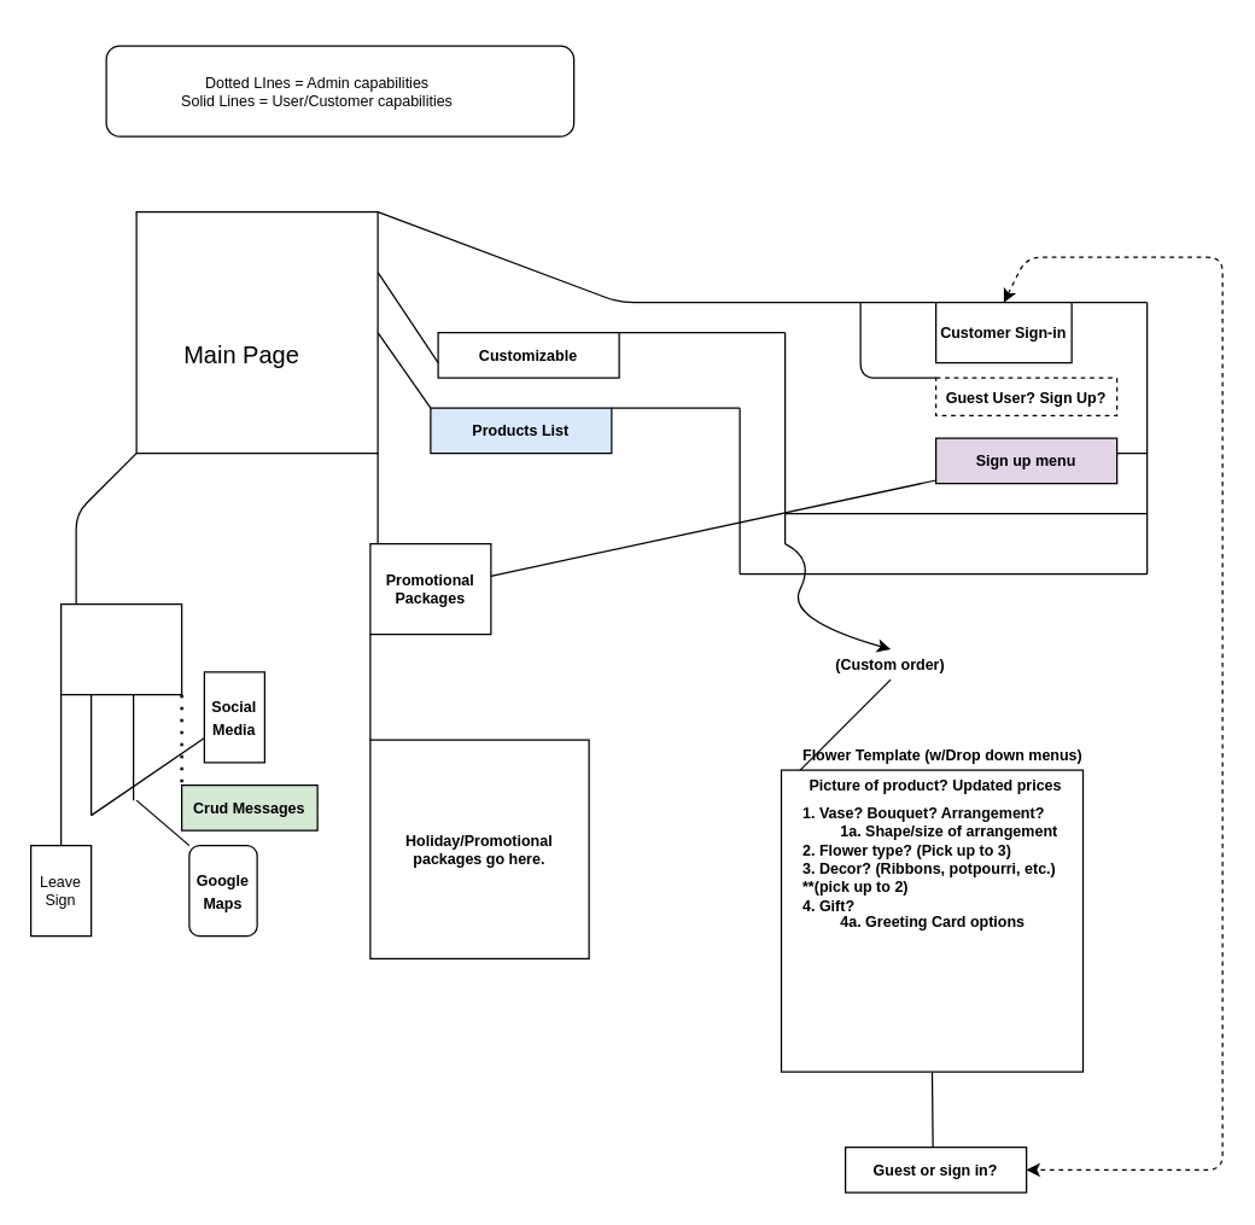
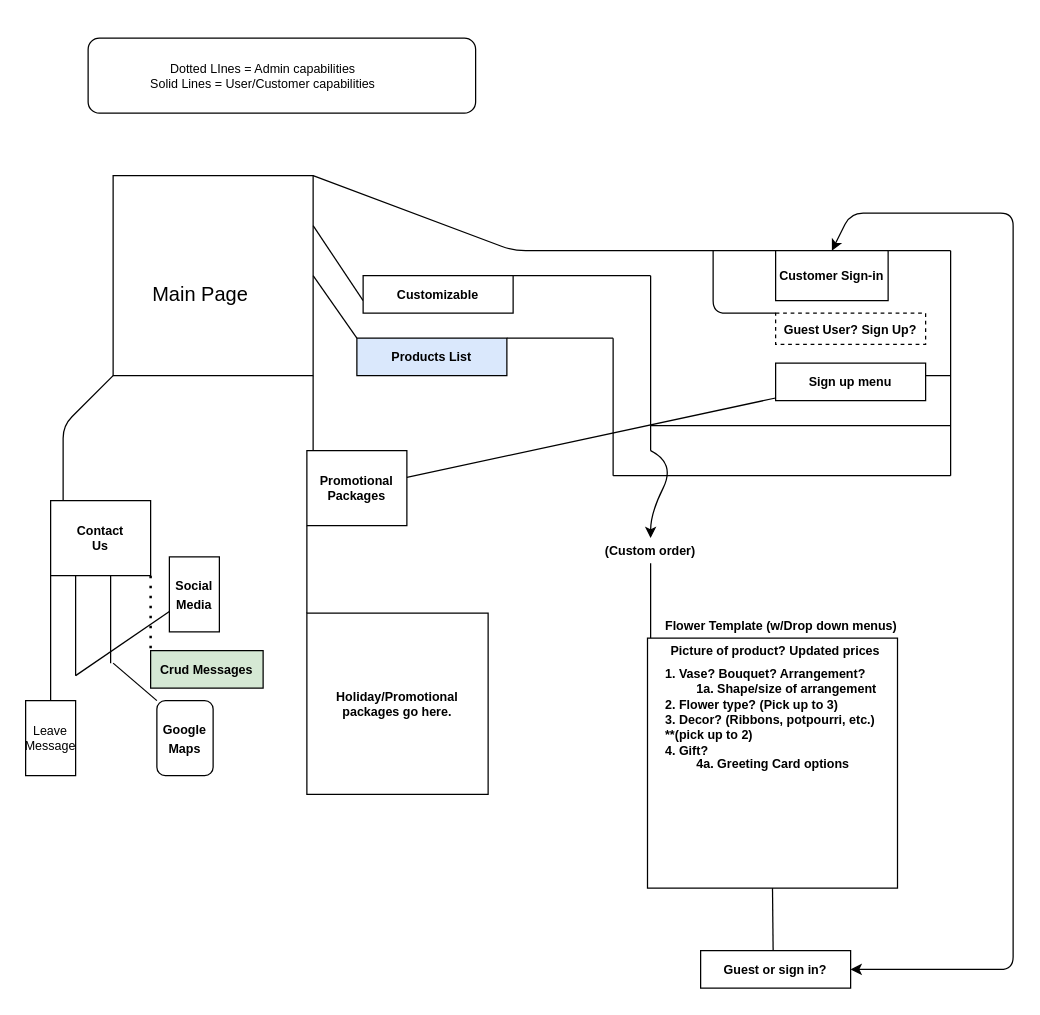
  <mxCell id="0" />
  <mxCell id="1" parent="0" />
  <mxCell id="2" value="&lt;br&gt;&lt;br&gt;&lt;br&gt;&lt;br&gt;&lt;br&gt;&lt;br&gt;&lt;br&gt;" style="whiteSpace=wrap;html=1;aspect=fixed;" vertex="1" parent="1"><mxGeometry x="90" y="140" width="160" height="160" as="geometry" /></mxCell>
  <mxCell id="3" value="&lt;font size=&quot;1&quot;&gt;&lt;span style=&quot;font-size: 16px&quot;&gt;Main Page&lt;/span&gt;&lt;/font&gt;" style="text;html=1;strokeColor=none;fillColor=none;align=center;verticalAlign=middle;whiteSpace=wrap;rounded=0;fontFamily=Helvetica;fontSize=8;" vertex="1" parent="1"><mxGeometry x="105" y="195" width="110" height="80" as="geometry" /></mxCell>
  <mxCell id="4" value="" style="endArrow=none;html=1;fontFamily=Helvetica;fontSize=8;entryX=1;entryY=0.25;entryDx=0;entryDy=0;" edge="1" parent="1" target="2"><mxGeometry width="50" height="50" relative="1" as="geometry"><mxPoint x="290" y="240" as="sourcePoint" /><mxPoint x="460" y="420" as="targetPoint" /></mxGeometry></mxCell>
  <mxCell id="5" value="&lt;font size=&quot;1&quot;&gt;&lt;b&gt;Customizable&lt;br&gt;&lt;/b&gt;&lt;/font&gt;" style="rounded=0;whiteSpace=wrap;html=1;fontFamily=Helvetica;fontSize=8;" vertex="1" parent="1"><mxGeometry x="290" y="220" width="120" height="30" as="geometry" /></mxCell>
  <mxCell id="6" value="" style="endArrow=none;html=1;fontFamily=Helvetica;fontSize=8;exitX=1;exitY=0.5;exitDx=0;exitDy=0;entryX=0;entryY=0;entryDx=0;entryDy=0;" edge="1" parent="1" source="2" target="7"><mxGeometry width="50" height="50" relative="1" as="geometry"><mxPoint x="410" y="460" as="sourcePoint" /><mxPoint x="280" y="280" as="targetPoint" /><Array as="points" /></mxGeometry></mxCell>
  <mxCell id="7" value="&lt;font size=&quot;1&quot;&gt;&lt;b&gt;Products List&lt;br&gt;&lt;/b&gt;&lt;/font&gt;" style="rounded=0;whiteSpace=wrap;html=1;fillColor=#dae8fc;" vertex="1" parent="1"><mxGeometry x="285" y="270" width="120" height="30" as="geometry" /></mxCell>
  <mxCell id="8" value="" style="endArrow=none;html=1;fontFamily=Helvetica;fontSize=10;exitX=0;exitY=1;exitDx=0;exitDy=0;" edge="1" parent="1" source="2"><mxGeometry width="50" height="50" relative="1" as="geometry"><mxPoint x="410" y="450" as="sourcePoint" /><mxPoint x="50" y="400" as="targetPoint" /><Array as="points"><mxPoint x="50" y="340" /></Array></mxGeometry></mxCell>
  <mxCell id="9" value="" style="rounded=0;whiteSpace=wrap;html=1;strokeWidth=1;fontFamily=Helvetica;fontSize=10;" vertex="1" parent="1"><mxGeometry x="40" y="400" width="80" height="60" as="geometry" /></mxCell>
+ <mxCell id="10" value="&lt;b&gt;Contact Us&lt;br&gt;&lt;/b&gt;" style="text;html=1;strokeColor=none;fillColor=none;align=center;verticalAlign=middle;whiteSpace=wrap;rounded=0;fontFamily=Helvetica;fontSize=10;" vertex="1" parent="1"><mxGeometry x="60" y="420" width="40" height="20" as="geometry" /></mxCell>
  <mxCell id="11" value="" style="endArrow=none;html=1;fontFamily=Helvetica;fontSize=10;entryX=1;entryY=1;entryDx=0;entryDy=0;" edge="1" parent="1" target="2"><mxGeometry width="50" height="50" relative="1" as="geometry"><mxPoint x="250" y="360" as="sourcePoint" /><mxPoint x="450" y="450" as="targetPoint" /></mxGeometry></mxCell>
  <mxCell id="12" value="&lt;b&gt;Promotional&lt;br&gt;Packages&lt;br&gt;&lt;/b&gt;" style="rounded=0;whiteSpace=wrap;html=1;strokeWidth=1;fontFamily=Helvetica;fontSize=10;" vertex="1" parent="1"><mxGeometry x="245" y="360" width="80" height="60" as="geometry" /></mxCell>
  <mxCell id="13" value="" style="endArrow=none;html=1;fontFamily=Helvetica;fontSize=10;entryX=0;entryY=1;entryDx=0;entryDy=0;" edge="1" parent="1" target="9"><mxGeometry width="50" height="50" relative="1" as="geometry"><mxPoint x="40" y="560" as="sourcePoint" /><mxPoint x="450" y="440" as="targetPoint" /></mxGeometry></mxCell>
- <mxCell id="14" value="Leave Sign" style="rounded=0;whiteSpace=wrap;html=1;strokeWidth=1;fontFamily=Helvetica;fontSize=10;direction=south;" vertex="1" parent="1"><mxGeometry x="20" y="560" width="40" height="60" as="geometry" /></mxCell>
+ <mxCell id="14" value="Leave Message" style="rounded=0;whiteSpace=wrap;html=1;strokeWidth=1;fontFamily=Helvetica;fontSize=10;direction=south;" vertex="1" parent="1"><mxGeometry x="20" y="560" width="40" height="60" as="geometry" /></mxCell>
  <mxCell id="15" value="" style="endArrow=none;html=1;fontFamily=Helvetica;fontSize=10;entryX=1;entryY=0;entryDx=0;entryDy=0;exitX=0;exitY=0;exitDx=0;exitDy=0;" edge="1" parent="1" source="16" target="2"><mxGeometry width="50" height="50" relative="1" as="geometry"><mxPoint x="620" y="220" as="sourcePoint" /><mxPoint x="450" y="430" as="targetPoint" /><Array as="points"><mxPoint x="410" y="200" /></Array></mxGeometry></mxCell>
  <mxCell id="16" value="&lt;b&gt;Customer Sign-in&lt;/b&gt;" style="rounded=0;whiteSpace=wrap;html=1;strokeWidth=1;fontFamily=Helvetica;fontSize=10;" vertex="1" parent="1"><mxGeometry x="620" y="200" width="90" height="40" as="geometry" /></mxCell>
  <mxCell id="17" value="" style="endArrow=none;html=1;fontFamily=Helvetica;fontSize=10;exitX=0.25;exitY=1;exitDx=0;exitDy=0;" edge="1" parent="1" source="9"><mxGeometry width="50" height="50" relative="1" as="geometry"><mxPoint x="400" y="480" as="sourcePoint" /><mxPoint x="60" y="540" as="targetPoint" /></mxGeometry></mxCell>
  <mxCell id="18" value="" style="endArrow=none;html=1;fontFamily=Helvetica;fontSize=10;" edge="1" parent="1" target="19"><mxGeometry width="50" height="50" relative="1" as="geometry"><mxPoint x="60" y="540" as="sourcePoint" /><mxPoint x="90" y="540" as="targetPoint" /></mxGeometry></mxCell>
  <mxCell id="19" value="&lt;font size=&quot;1&quot;&gt;&lt;b&gt;Social Media&lt;/b&gt;&lt;/font&gt;" style="rounded=0;whiteSpace=wrap;html=1;" vertex="1" parent="1"><mxGeometry x="135" y="445" width="40" height="60" as="geometry" /></mxCell>
  <mxCell id="20" value="" style="endArrow=none;dashed=1;html=1;dashPattern=1 3;strokeWidth=2;fontFamily=Helvetica;fontSize=10;exitX=1;exitY=1;exitDx=0;exitDy=0;entryX=0;entryY=0;entryDx=0;entryDy=0;" edge="1" parent="1" source="9" target="23"><mxGeometry width="50" height="50" relative="1" as="geometry"><mxPoint x="100" y="490" as="sourcePoint" /><mxPoint x="150" y="459" as="targetPoint" /></mxGeometry></mxCell>
  <mxCell id="21" value="" style="rounded=1;whiteSpace=wrap;html=1;strokeWidth=1;fontFamily=Helvetica;fontSize=10;align=left;" vertex="1" parent="1"><mxGeometry x="70" y="30" width="310" height="60" as="geometry" /></mxCell>
  <mxCell id="22" value="Dotted LInes = Admin capabilities&lt;br&gt;Solid Lines = User/Customer capabilities" style="text;html=1;strokeColor=none;fillColor=none;align=center;verticalAlign=middle;whiteSpace=wrap;rounded=0;fontFamily=Helvetica;fontSize=10;labelPosition=center;verticalLabelPosition=middle;textDirection=ltr;" vertex="1" parent="1"><mxGeometry x="100" y="20" width="220" height="80" as="geometry" /></mxCell>
  <mxCell id="23" value="&lt;font size=&quot;1&quot;&gt;&lt;b&gt;Crud Messages&lt;/b&gt;&lt;/font&gt;" style="rounded=0;whiteSpace=wrap;html=1;fillColor=#d5e8d4;" vertex="1" parent="1"><mxGeometry x="120" y="520" width="90" height="30" as="geometry" /></mxCell>
  <mxCell id="24" value="" style="endArrow=none;html=1;fontFamily=Helvetica;fontSize=10;" edge="1" parent="1"><mxGeometry width="50" height="50" relative="1" as="geometry"><mxPoint x="88" y="460" as="sourcePoint" /><mxPoint x="88" y="530" as="targetPoint" /></mxGeometry></mxCell>
  <mxCell id="25" value="" style="endArrow=none;html=1;fontFamily=Helvetica;fontSize=10;entryX=0;entryY=0;entryDx=0;entryDy=0;" edge="1" parent="1" target="26"><mxGeometry width="50" height="50" relative="1" as="geometry"><mxPoint x="90" y="530" as="sourcePoint" /><mxPoint x="120" y="560" as="targetPoint" /></mxGeometry></mxCell>
  <mxCell id="26" value="&lt;font size=&quot;1&quot;&gt;&lt;b&gt;Google&lt;br&gt;Maps&lt;br&gt;&lt;/b&gt;&lt;/font&gt;" style="whiteSpace=wrap;html=1;rounded=1;" vertex="1" parent="1"><mxGeometry x="125" y="560" width="45" height="60" as="geometry" /></mxCell>
  <mxCell id="27" value="" style="endArrow=none;html=1;fontFamily=Helvetica;fontSize=10;exitX=0;exitY=1;exitDx=0;exitDy=0;" edge="1" parent="1" source="12"><mxGeometry width="50" height="50" relative="1" as="geometry"><mxPoint x="390" y="400" as="sourcePoint" /><mxPoint x="245" y="490" as="targetPoint" /></mxGeometry></mxCell>
  <mxCell id="28" value="&lt;b&gt;Guest User? Sign Up?&lt;/b&gt;" style="rounded=0;whiteSpace=wrap;html=1;strokeWidth=1;fontFamily=Helvetica;fontSize=10;align=center;dashed=1;" vertex="1" parent="1"><mxGeometry x="620" y="250" width="120" height="25" as="geometry" /></mxCell>
  <mxCell id="29" value="" style="endArrow=none;html=1;fontFamily=Helvetica;fontSize=10;exitX=0;exitY=0;exitDx=0;exitDy=0;" edge="1" parent="1" source="28"><mxGeometry width="50" height="50" relative="1" as="geometry"><mxPoint x="610" y="270" as="sourcePoint" /><mxPoint x="570" as="targetPoint" y="200" /><Array as="points"><mxPoint x="570" y="250" /></Array></mxGeometry></mxCell>
  <mxCell id="30" value="" style="endArrow=none;html=1;fontFamily=Helvetica;fontSize=10;entryX=1;entryY=0;entryDx=0;entryDy=0;" edge="1" parent="1" target="16"><mxGeometry width="50" height="50" relative="1" as="geometry"><mxPoint x="760" as="sourcePoint" y="200" /><mxPoint x="440" y="340" as="targetPoint" /></mxGeometry></mxCell>
  <mxCell id="31" value="" style="endArrow=none;html=1;fontFamily=Helvetica;fontSize=10;" edge="1" parent="1"><mxGeometry width="50" height="50" relative="1" as="geometry"><mxPoint x="760" y="380" as="sourcePoint" /><mxPoint x="760" as="targetPoint" y="200" /></mxGeometry></mxCell>
  <mxCell id="32" value="" style="endArrow=none;html=1;fontFamily=Helvetica;fontSize=10;entryX=1;entryY=0;entryDx=0;entryDy=0;" edge="1" parent="1" target="5"><mxGeometry width="50" height="50" relative="1" as="geometry"><mxPoint x="520" y="220" as="sourcePoint" /><mxPoint x="440" y="340" as="targetPoint" /></mxGeometry></mxCell>
  <mxCell id="33" value="" style="endArrow=none;html=1;fontFamily=Helvetica;fontSize=10;" edge="1" parent="1"><mxGeometry width="50" height="50" relative="1" as="geometry"><mxPoint x="520" y="340" as="sourcePoint" /><mxPoint x="520" y="220" as="targetPoint" /></mxGeometry></mxCell>
  <mxCell id="34" value="" style="endArrow=none;html=1;fontFamily=Helvetica;fontSize=10;" edge="1" parent="1"><mxGeometry width="50" height="50" relative="1" as="geometry"><mxPoint x="520" y="340" as="sourcePoint" /><mxPoint x="760" y="340" as="targetPoint" /></mxGeometry></mxCell>
  <mxCell id="35" value="" style="endArrow=none;html=1;fontFamily=Helvetica;fontSize=10;entryX=1;entryY=0;entryDx=0;entryDy=0;" edge="1" parent="1" target="7"><mxGeometry width="50" height="50" relative="1" as="geometry"><mxPoint x="490" y="270" as="sourcePoint" /><mxPoint x="440" y="340" as="targetPoint" /></mxGeometry></mxCell>
  <mxCell id="36" value="" style="endArrow=none;html=1;fontFamily=Helvetica;fontSize=10;" edge="1" parent="1"><mxGeometry width="50" height="50" relative="1" as="geometry"><mxPoint x="490" y="380" as="sourcePoint" /><mxPoint x="490" y="270" as="targetPoint" /></mxGeometry></mxCell>
  <mxCell id="37" value="" style="endArrow=none;html=1;fontFamily=Helvetica;fontSize=10;" edge="1" parent="1"><mxGeometry width="50" height="50" relative="1" as="geometry"><mxPoint x="490" y="380" as="sourcePoint" /><mxPoint x="760" y="380" as="targetPoint" /></mxGeometry></mxCell>
  <mxCell id="38" value="" style="endArrow=none;html=1;fontFamily=Helvetica;fontSize=10;" edge="1" parent="1"><mxGeometry width="50" height="50" relative="1" as="geometry"><mxPoint x="520" y="360" as="sourcePoint" /><mxPoint x="520" y="340" as="targetPoint" /></mxGeometry></mxCell>
- <mxCell id="39" value="&lt;font size=&quot;1&quot;&gt;&lt;b&gt;(Custom order)&lt;/b&gt;&lt;/font&gt;" style="text;html=1;strokeColor=none;fillColor=none;align=center;verticalAlign=middle;whiteSpace=wrap;rounded=0;" vertex="1" parent="1"><mxGeometry x="520" y="430" width="140" height="20" as="geometry" /></mxCell>
+ <mxCell id="39" value="&lt;font size=&quot;1&quot;&gt;&lt;b&gt;(Custom order)&lt;/b&gt;&lt;/font&gt;" style="text;html=1;strokeColor=none;fillColor=none;align=center;verticalAlign=middle;whiteSpace=wrap;rounded=0;" vertex="1" parent="1"><mxGeometry x="450" y="430" width="140" height="20" as="geometry" /></mxCell>
  <mxCell id="40" value="" style="endArrow=none;html=1;fontFamily=Helvetica;fontSize=10;entryX=0.5;entryY=1;entryDx=0;entryDy=0;" edge="1" parent="1" target="39"><mxGeometry width="50" height="50" relative="1" as="geometry"><mxPoint x="520" y="520" as="sourcePoint" /><mxPoint x="440" y="400" as="targetPoint" /></mxGeometry></mxCell>
  <mxCell id="41" value="" style="curved=1;endArrow=classic;html=1;fontFamily=Helvetica;fontSize=10;entryX=0.5;entryY=0;entryDx=0;entryDy=0;" edge="1" parent="1" target="39"><mxGeometry width="50" height="50" relative="1" as="geometry"><mxPoint x="520" y="360" as="sourcePoint" /><mxPoint x="440" y="400" as="targetPoint" /><Array as="points"><mxPoint x="540" y="370" /><mxPoint x="520" y="410" /></Array></mxGeometry></mxCell>
  <mxCell id="42" value="&lt;b&gt;Holiday/Promotional packages go here.&lt;/b&gt;" style="whiteSpace=wrap;html=1;aspect=fixed;strokeWidth=1;fontFamily=Helvetica;fontSize=10;align=center;" vertex="1" parent="1"><mxGeometry x="245" y="490" width="145" height="145" as="geometry" /></mxCell>
  <mxCell id="43" value="" style="whiteSpace=wrap;html=1;aspect=fixed;strokeWidth=1;fontFamily=Helvetica;fontSize=10;align=left;direction=north;" vertex="1" parent="1"><mxGeometry x="517.5" y="510" width="200" height="200" as="geometry" /></mxCell>
  <mxCell id="44" value="&lt;b&gt;Flower Template (w/Drop down menus)&lt;/b&gt;" style="text;html=1;strokeColor=none;fillColor=none;align=left;verticalAlign=middle;whiteSpace=wrap;rounded=0;fontFamily=Helvetica;fontSize=10;" vertex="1" parent="1"><mxGeometry x="530" y="490" width="190" height="20" as="geometry" /></mxCell>
  <mxCell id="45" value="&lt;b&gt;1. Vase? Bouquet? Arrangement?&lt;/b&gt;" style="text;html=1;strokeColor=none;fillColor=none;align=left;verticalAlign=middle;whiteSpace=wrap;rounded=0;fontFamily=Helvetica;fontSize=10;" vertex="1" parent="1"><mxGeometry x="530" y="522.5" width="170" height="30" as="geometry" /></mxCell>
  <mxCell id="46" value="&lt;b&gt;2. Flower type? (Pick up to 3)&lt;/b&gt;" style="text;html=1;strokeColor=none;fillColor=none;align=left;verticalAlign=middle;whiteSpace=wrap;rounded=0;fontFamily=Helvetica;fontSize=10;" vertex="1" parent="1"><mxGeometry x="530" y="552.5" width="170" height="20" as="geometry" /></mxCell>
  <mxCell id="47" value="&lt;b&gt;Picture of product? Updated prices&lt;/b&gt;" style="text;html=1;strokeColor=none;fillColor=none;align=center;verticalAlign=middle;whiteSpace=wrap;rounded=0;fontFamily=Helvetica;fontSize=10;" vertex="1" parent="1"><mxGeometry x="525" y="510" width="190" height="20" as="geometry" /></mxCell>
  <mxCell id="48" value="3. Decor? (Ribbons, potpourri, etc.)&lt;br&gt;**(pick up to 2)" style="text;html=1;strokeColor=none;fillColor=none;align=left;verticalAlign=middle;whiteSpace=wrap;rounded=0;fontFamily=Helvetica;fontSize=10;fontStyle=1" vertex="1" parent="1"><mxGeometry x="530" y="572.5" width="180" height="17.5" as="geometry" /></mxCell>
  <mxCell id="49" value="&lt;b&gt;1a. Shape/size of arrangement&lt;/b&gt;" style="text;html=1;strokeColor=none;fillColor=none;align=left;verticalAlign=middle;whiteSpace=wrap;rounded=0;fontFamily=Helvetica;fontSize=10;" vertex="1" parent="1"><mxGeometry x="555" y="540" width="150" height="20" as="geometry" /></mxCell>
  <mxCell id="50" value="4. Gift?&amp;nbsp;" style="text;html=1;strokeColor=none;fillColor=none;align=left;verticalAlign=middle;whiteSpace=wrap;rounded=0;fontFamily=Helvetica;fontSize=10;fontStyle=1" vertex="1" parent="1"><mxGeometry x="530" y="590" width="50" height="20" as="geometry" /></mxCell>
  <mxCell id="51" value="4a. Greeting Card options" style="text;html=1;strokeColor=none;fillColor=none;align=left;verticalAlign=middle;whiteSpace=wrap;rounded=0;fontFamily=Helvetica;fontSize=10;fontStyle=1" vertex="1" parent="1"><mxGeometry x="555" y="600" width="135" height="20" as="geometry" /></mxCell>
  <mxCell id="52" value="" style="endArrow=none;html=1;fontFamily=Helvetica;fontSize=10;entryX=0;entryY=0.5;entryDx=0;entryDy=0;" edge="1" parent="1" target="43"><mxGeometry width="50" height="50" relative="1" as="geometry"><mxPoint x="618" y="760" as="sourcePoint" /><mxPoint x="440" y="600" as="targetPoint" /></mxGeometry></mxCell>
  <mxCell id="53" value="&lt;b&gt;Guest or sign in?&lt;/b&gt;" style="rounded=0;whiteSpace=wrap;html=1;strokeWidth=1;fontFamily=Helvetica;fontSize=10;align=center;" vertex="1" parent="1"><mxGeometry x="560" y="760" width="120" height="30" as="geometry" /></mxCell>
- <mxCell id="54" value="&lt;b&gt;Sign up menu&lt;/b&gt;" style="rounded=0;whiteSpace=wrap;html=1;strokeWidth=1;fontFamily=Helvetica;fontSize=10;align=center;fillColor=#e1d5e7;" vertex="1" parent="1"><mxGeometry x="620" y="290" width="120" height="30" as="geometry" /></mxCell>
+ <mxCell id="54" value="&lt;b&gt;Sign up menu&lt;/b&gt;" style="rounded=0;whiteSpace=wrap;html=1;strokeWidth=1;fontFamily=Helvetica;fontSize=10;align=center;" vertex="1" parent="1"><mxGeometry x="620" y="290" width="120" height="30" as="geometry" /></mxCell>
  <mxCell id="55" value="" style="endArrow=none;html=1;fontFamily=Helvetica;fontSize=10;" edge="1" parent="1" source="54" target="12"><mxGeometry width="50" height="50" relative="1" as="geometry"><mxPoint x="390" y="400" as="sourcePoint" /><mxPoint x="440" y="350" as="targetPoint" /></mxGeometry></mxCell>
  <mxCell id="56" value="" style="endArrow=none;html=1;fontFamily=Helvetica;fontSize=10;" edge="1" parent="1"><mxGeometry width="50" height="50" relative="1" as="geometry"><mxPoint x="740" y="300" as="sourcePoint" /><mxPoint x="760" y="300" as="targetPoint" /></mxGeometry></mxCell>
- <mxCell id="57" value="" style="endArrow=classic;startArrow=classic;html=1;fontFamily=Helvetica;fontSize=10;entryX=1;entryY=0.5;entryDx=0;entryDy=0;exitX=0.5;exitY=0;exitDx=0;exitDy=0;dashed=1;" edge="1" parent="1" source="16" target="53"><mxGeometry width="50" height="50" relative="1" as="geometry"><mxPoint x="820" y="530" as="sourcePoint" /><mxPoint x="430" y="560" as="targetPoint" /><Array as="points"><mxPoint x="680" y="170" /><mxPoint x="810" y="170" /><mxPoint x="810" y="775" /></Array></mxGeometry></mxCell>
+ <mxCell id="57" value="" style="endArrow=classic;startArrow=classic;html=1;fontFamily=Helvetica;fontSize=10;entryX=1;entryY=0.5;entryDx=0;entryDy=0;exitX=0.5;exitY=0;exitDx=0;exitDy=0;" edge="1" parent="1" source="16" target="53"><mxGeometry width="50" height="50" relative="1" as="geometry"><mxPoint x="820" y="530" as="sourcePoint" /><mxPoint x="430" y="560" as="targetPoint" /><Array as="points"><mxPoint x="680" y="170" /><mxPoint x="810" y="170" /><mxPoint x="810" y="775" /></Array></mxGeometry></mxCell>
